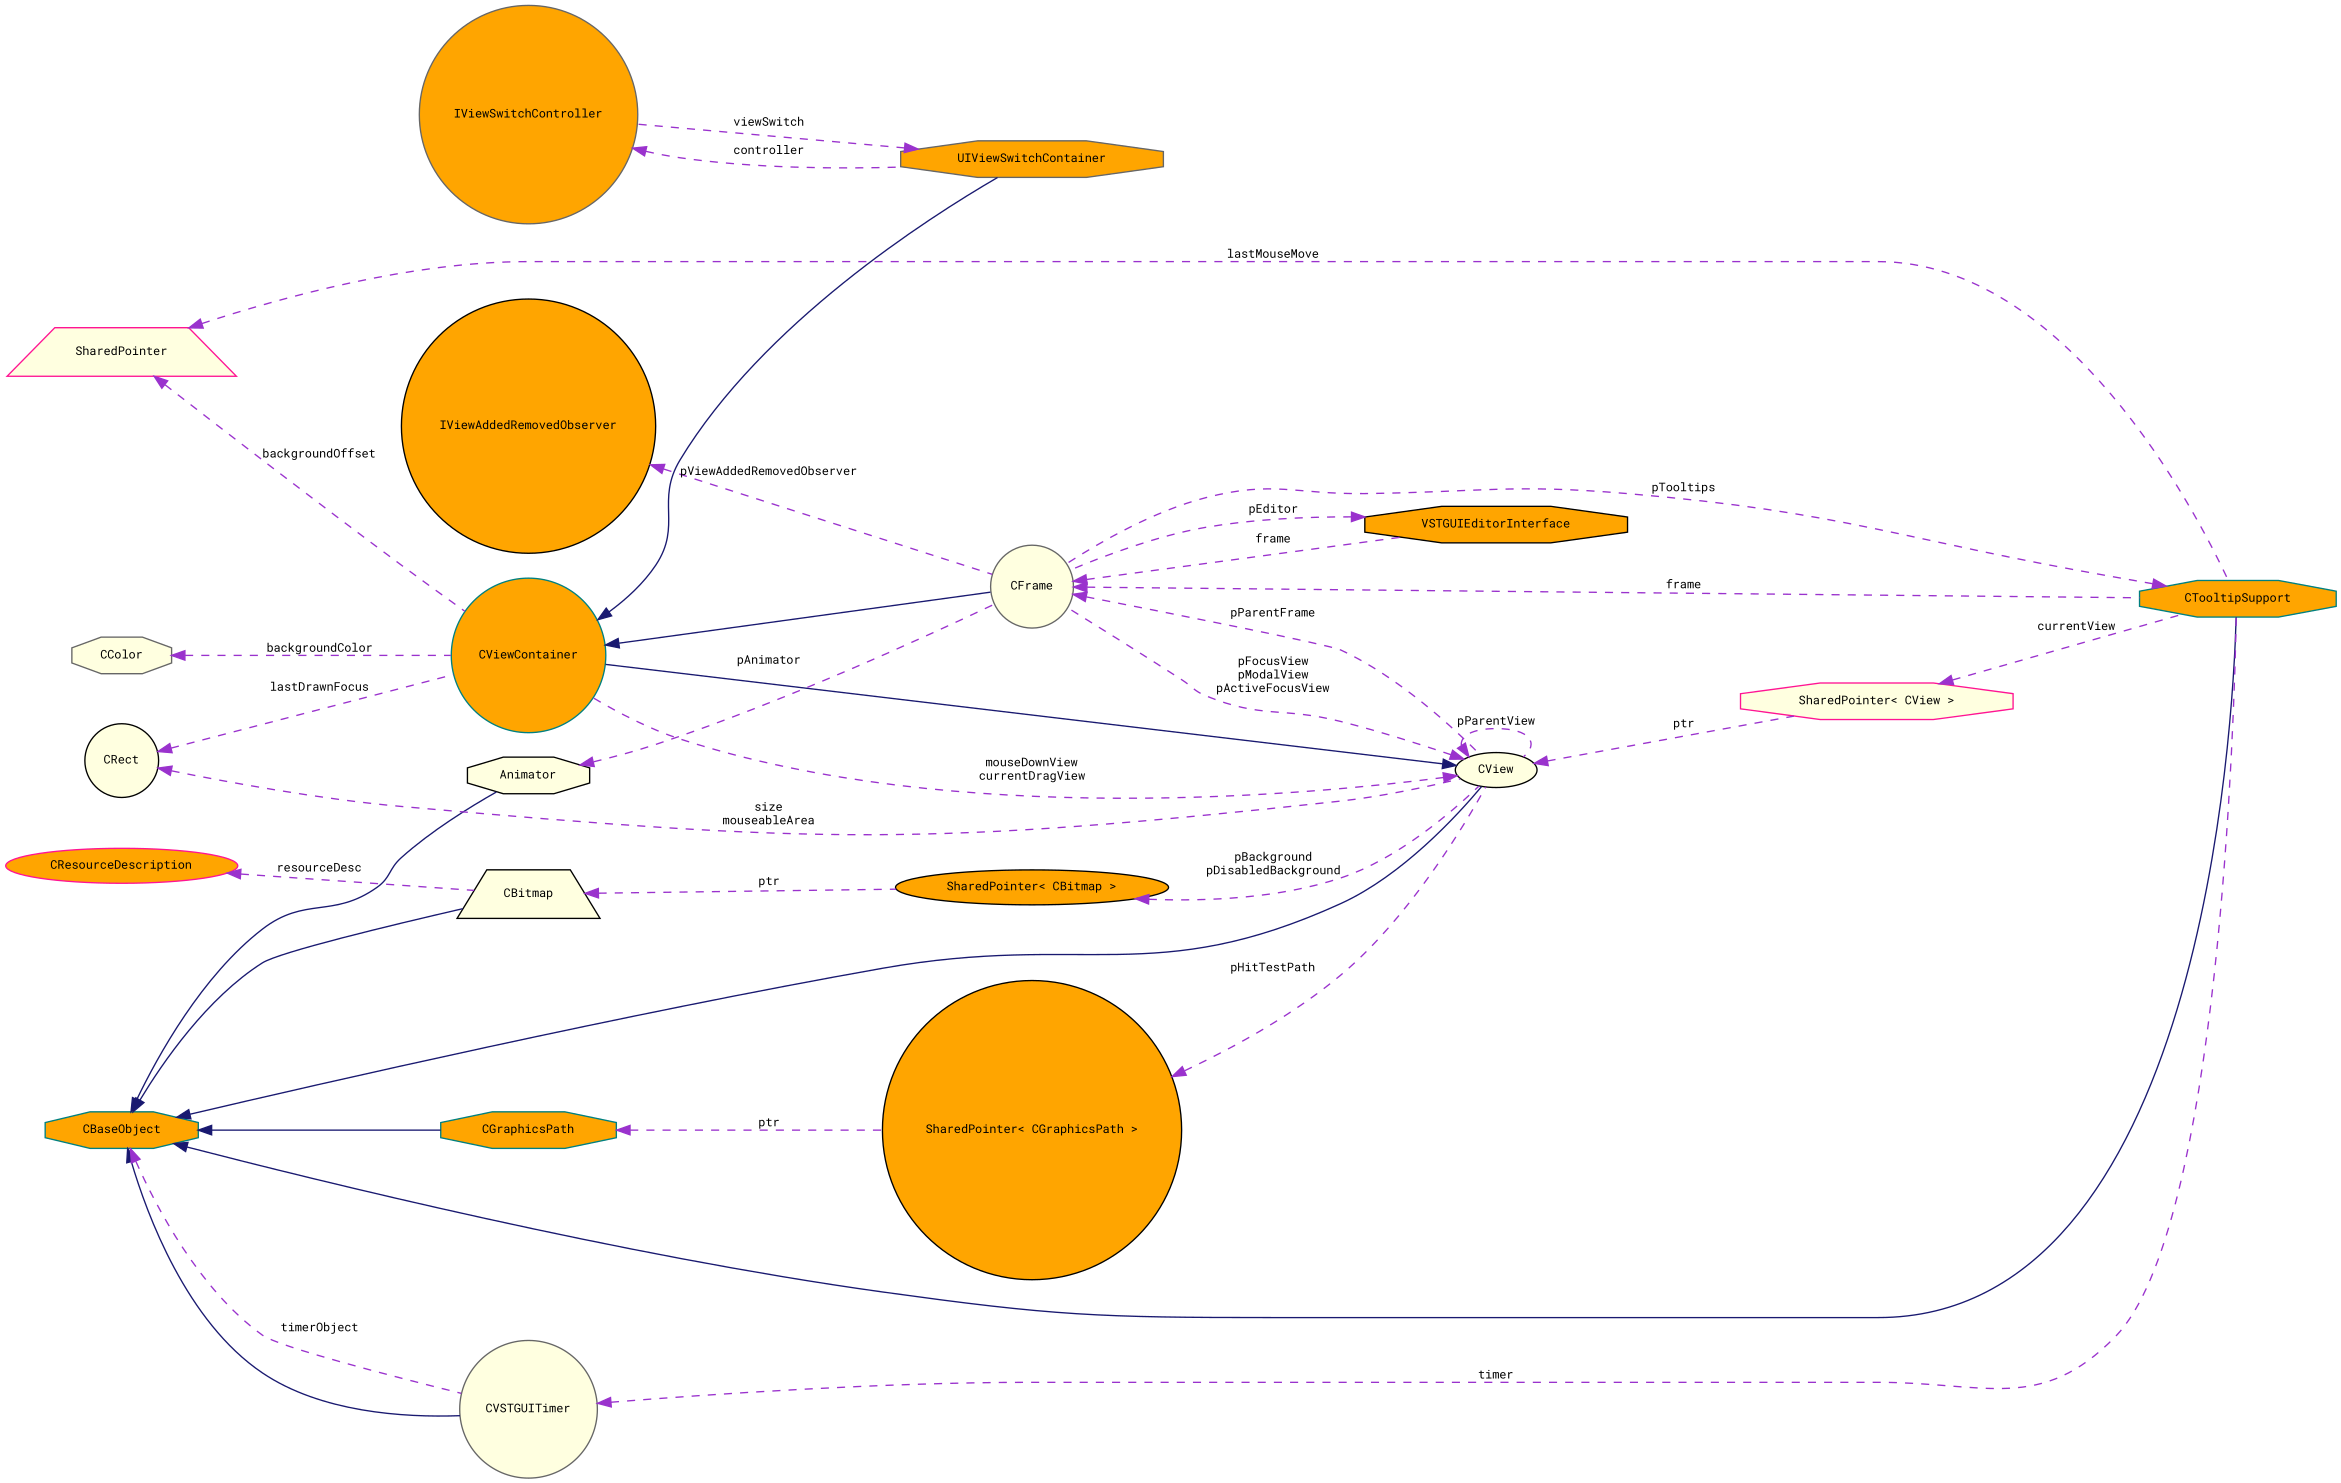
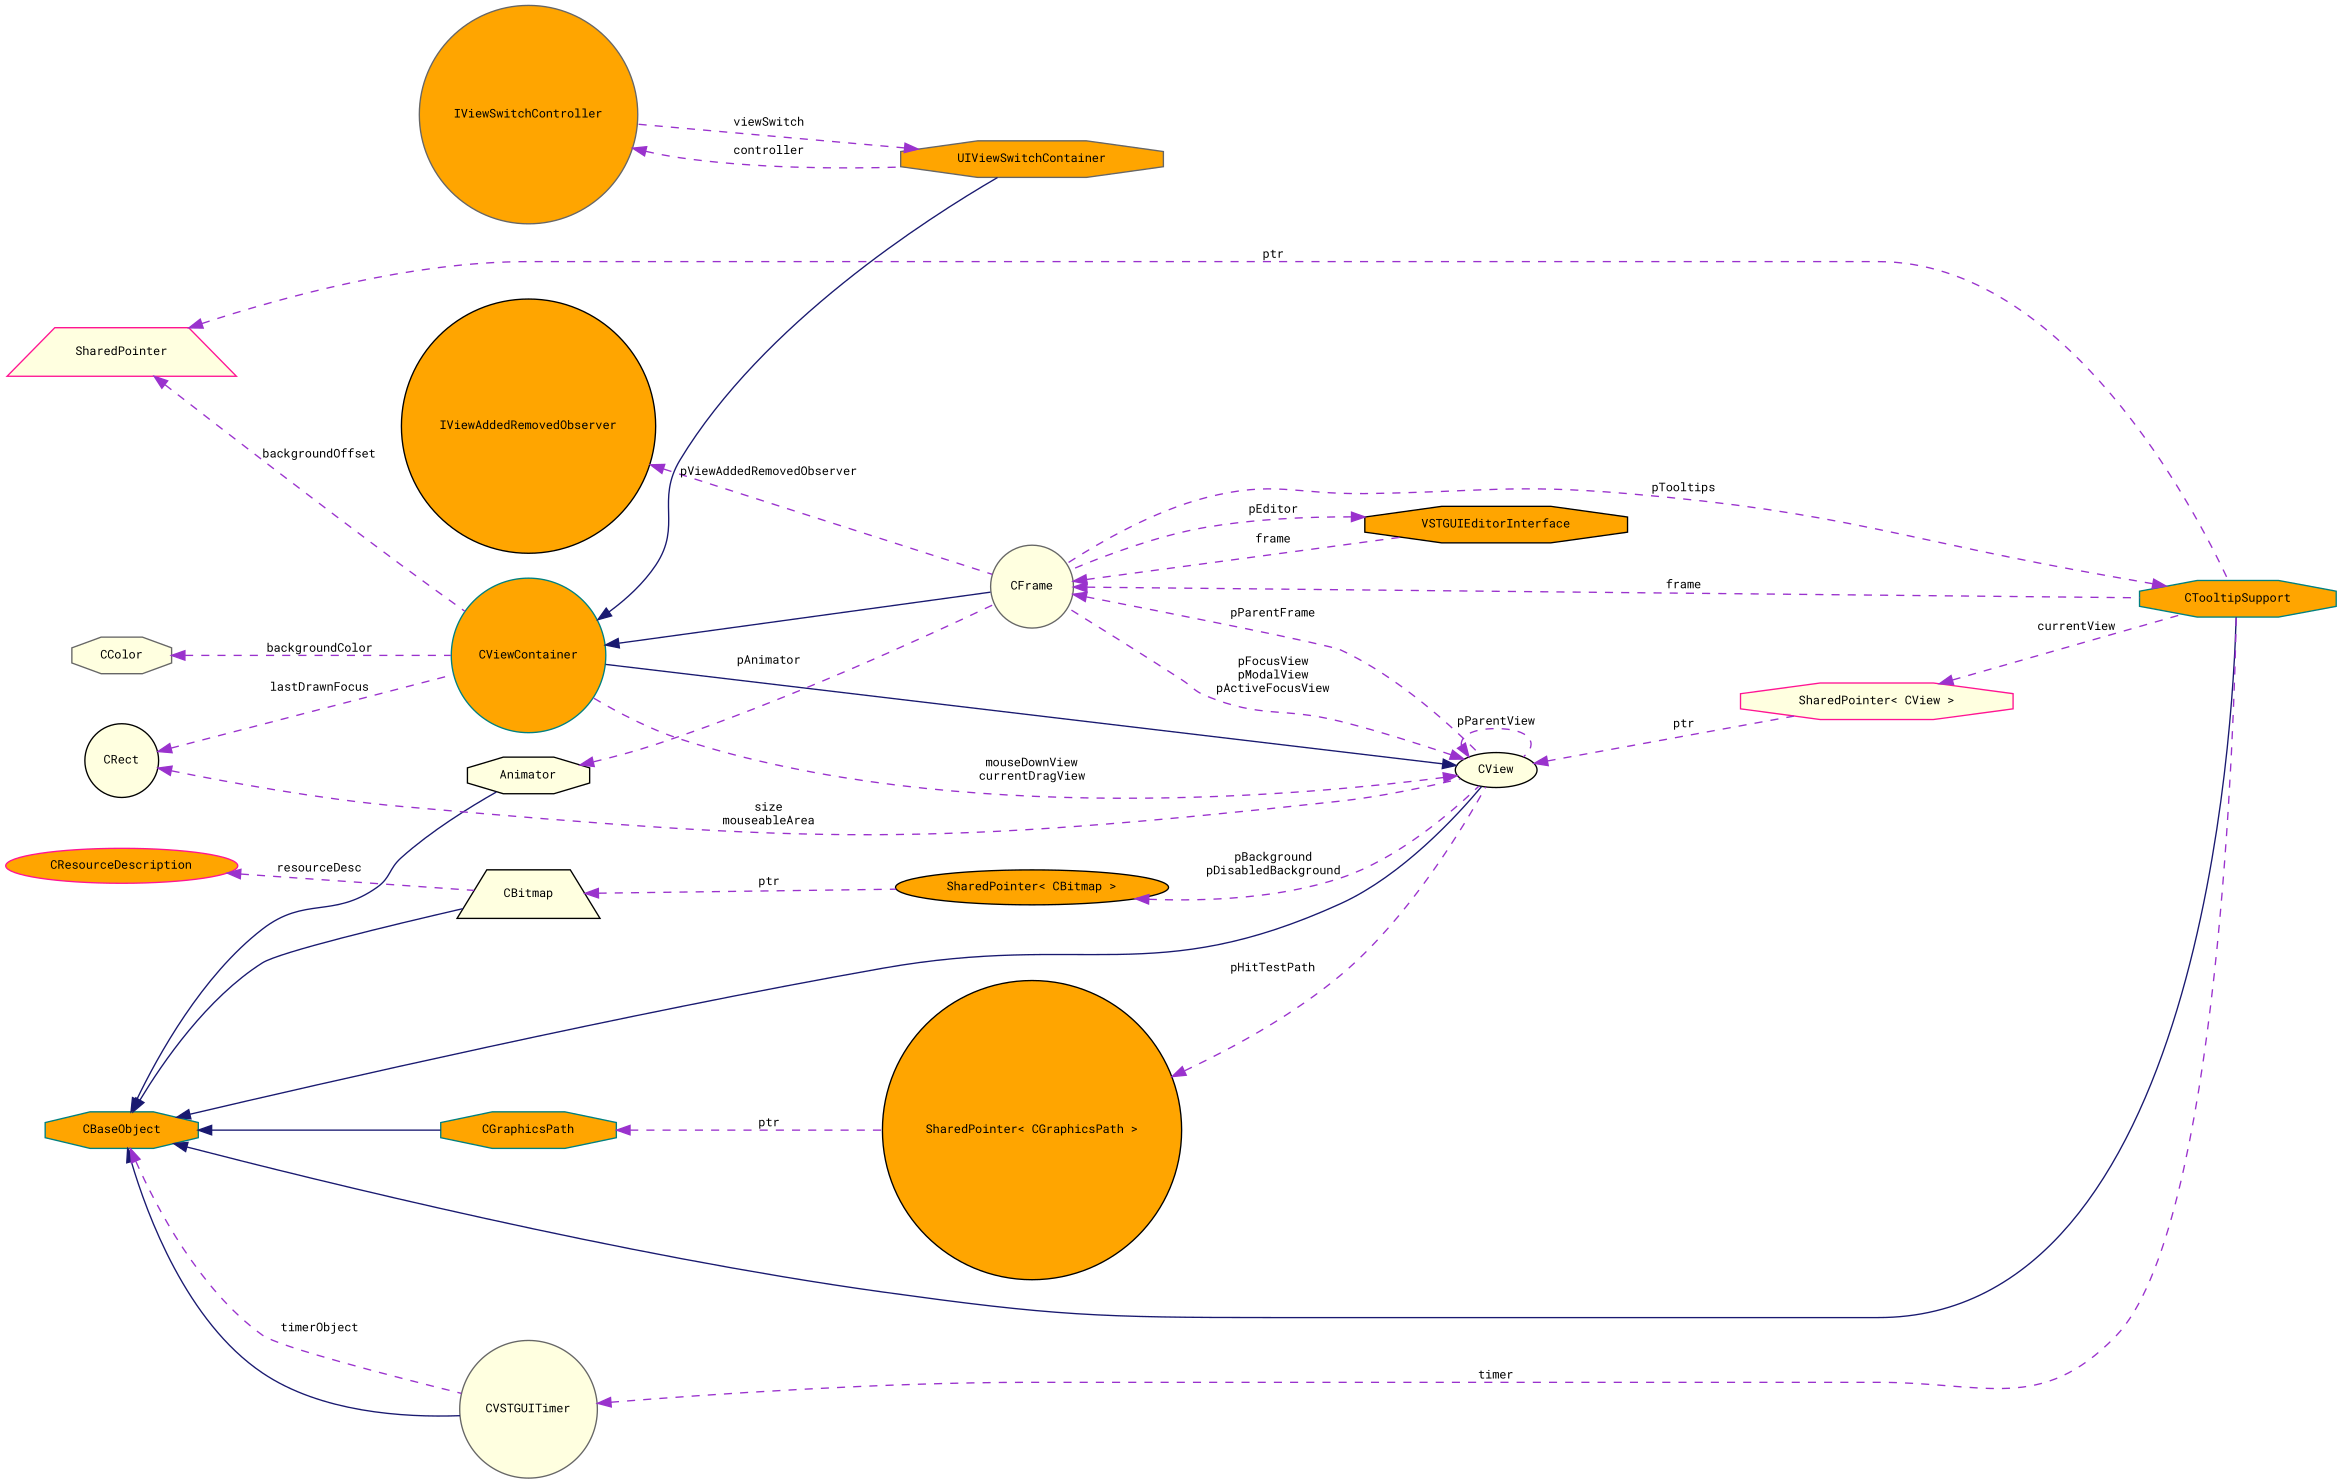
  digraph {
    fontname="Roboto Mono"
    rankdir=LR
    node [color=black fillcolor=orange fontname="Roboto Mono" fontsize=9 shape=octagon style=filled]
    edge [color=darkorchid3 dir=back fontname="Roboto Mono" fontsize=9 labelfontname=Arial labelfontsize=9 style=dashed]
    n1 [color=gray40 fontcolor=black height=0.2 label=IViewSwitchController shape=circle width=0.4]
    n2 [color=gray40 height=0.2 label=UIViewSwitchContainer width=0.4]
    n3 [color=teal height=0.2 label=CViewContainer shape=circle width=0.4]
    n4 [color=gray40 fillcolor=lightyellow height=0.2 label=CFrame shape=circle width=0.4]
    n5 [fillcolor=lightyellow height=0.2 label=CView shape=ellipse width=0.4]
    n6 [color=teal height=0.2 label=CTooltipSupport width=0.4]
    n7 [height=0.2 label=VSTGUIEditorInterface width=0.4]
    n8 [color=deeppink fillcolor=lightyellow height=0.2 label="SharedPointer\< CView \>" width=0.4]
    n9 [color=teal height=0.2 label=CBaseObject width=0.4]
    n10 [fillcolor=lightyellow height=0.2 label=CBitmap shape=trapezium width=0.4]
    n11 [fillcolor=lightyellow height=0.2 label=Animator width=0.4]
    n12 [color=gray40 fillcolor=lightyellow height=0.2 label=CVSTGUITimer shape=circle width=0.4]
    n13 [color=teal height=0.2 label=CGraphicsPath width=0.4]
    n14 [height=0.2 label="SharedPointer\< CBitmap \>" shape=ellipse width=0.4]
    n15 [height=0.2 label="SharedPointer\< CGraphicsPath \>" shape=circle width=0.4]
    n16 [color=deeppink height=0.2 label=CResourceDescription shape=ellipse width=0.4]
    n17 [height=0.2 label=IViewAddedRemovedObserver shape=circle width=0.4]
    n18 [color=deeppink fillcolor=lightyellow height=0.2 label=SharedPointer shape=trapezium width=0.4]
    n19 [fillcolor=lightyellow height=0.2 label=CRect shape=circle width=0.4]
    n20 [color=gray40 fillcolor=lightyellow height=0.2 label=CColor width=0.4]
    n1 -> n2 [label=controller]
    n2 -> n1 [label=viewSwitch]
    n3 -> n2 [color=midnightblue style=solid]
    n3 -> n4 [color=midnightblue style=solid]
    n4 -> n5 [label=pParentFrame]
    n4 -> n6 [label=frame]
    n4 -> n7 [label=frame]
    n5 -> n3 [color=midnightblue style=solid]
    n5 -> n3 [label="mouseDownView\ncurrentDragView"]
    n5 -> n4 [label="pFocusView\npModalView\npActiveFocusView"]
    n5 -> n5 [label=pParentView]
    n5 -> n8 [label=ptr]
    n6 -> n4 [label=pTooltips]
    n7 -> n4 [label=pEditor]
    n8 -> n6 [label=currentView]
    n9 -> n5 [color=midnightblue style=solid]
    n9 -> n6 [color=midnightblue style=solid]
    n9 -> n10 [color=midnightblue style=solid]
    n9 -> n11 [color=midnightblue style=solid]
    n9 -> n12 [color=midnightblue style=solid]
    n9 -> n12 [label=timerObject]
    n9 -> n13 [color=midnightblue style=solid]
    n10 -> n14 [label=ptr]
    n11 -> n4 [label=pAnimator]
    n12 -> n6 [label=timer]
    n13 -> n15 [label=ptr]
    n14 -> n5 [label="pBackground\npDisabledBackground"]
    n15 -> n5 [label=pHitTestPath]
    n16 -> n10 [label=resourceDesc]
    n17 -> n4 [label=pViewAddedRemovedObserver]
    n18 -> n3 [label=backgroundOffset]
-   n18 -> n6 [label=lastMouseMove]
+   n18 -> n6 [label=ptr]
    n19 -> n3 [label=lastDrawnFocus]
    n19 -> n5 [label="size\nmouseableArea"]
    n20 -> n3 [label=backgroundColor]
  }
